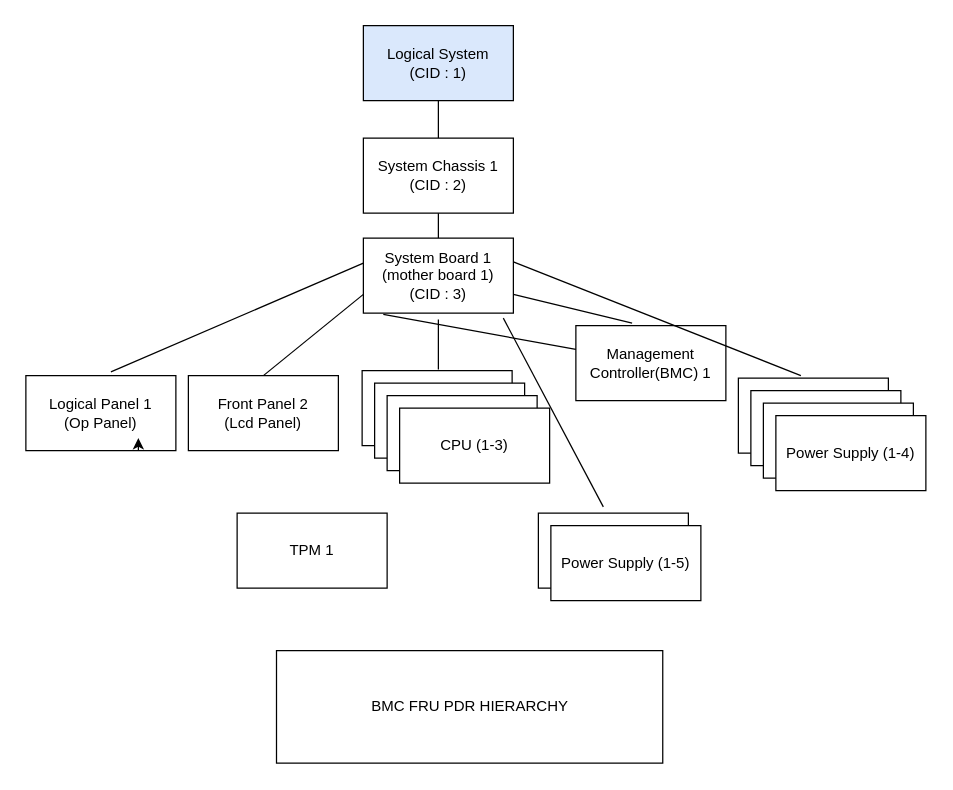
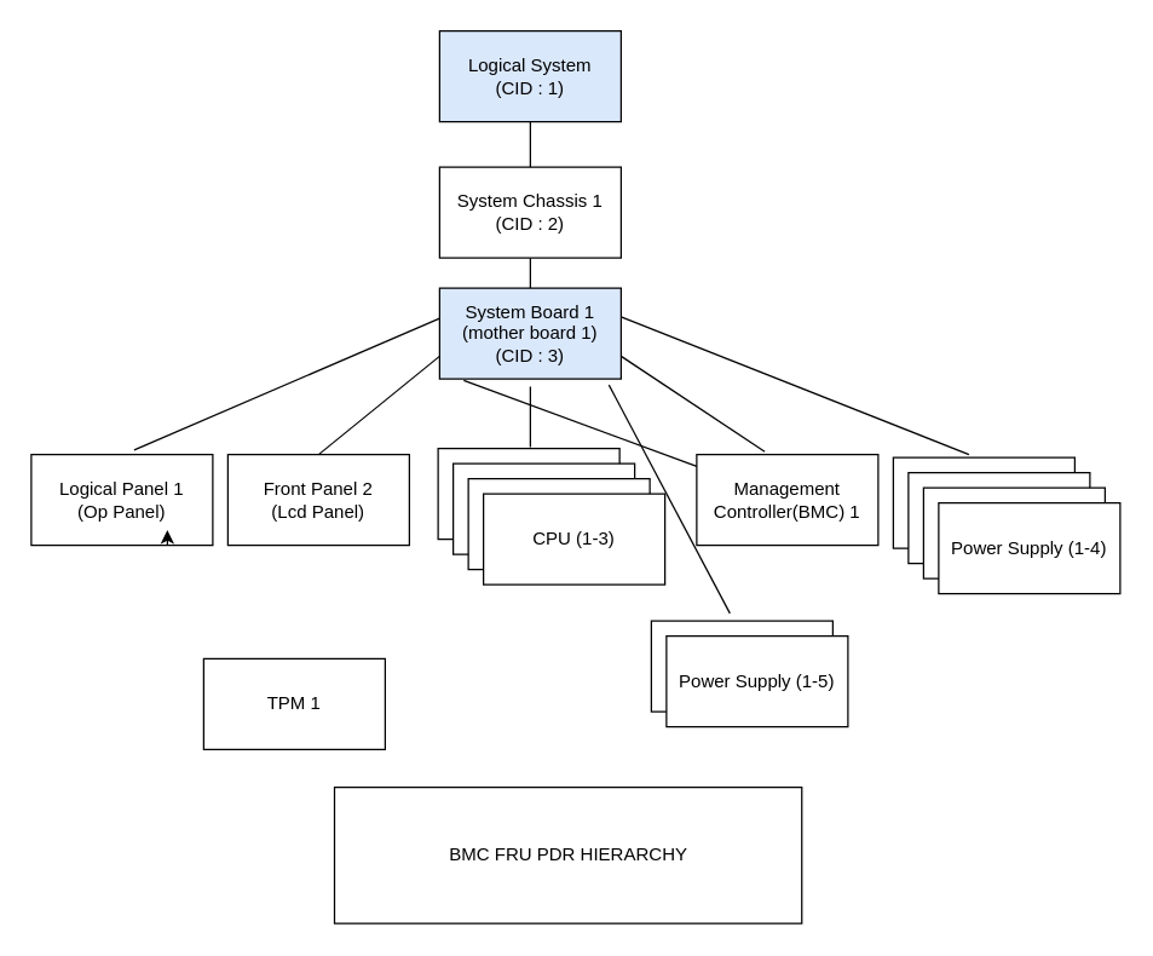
  <mxCell id="0" />
  <mxCell id="1" parent="0" />
  <mxCell id="2" value="&lt;div&gt;Logical System&lt;/div&gt;&lt;div&gt;(CID : 1)&lt;br&gt;&lt;/div&gt;" style="rounded=0;whiteSpace=wrap;html=1;fillColor=#dae8fc;" parent="1" vertex="1"><mxGeometry x="290" y="20" width="120" height="60" as="geometry" /></mxCell>
  <mxCell id="3" value="" style="endArrow=none;html=1;" parent="1" edge="1"><mxGeometry width="50" height="50" relative="1" as="geometry"><mxPoint x="350" y="110" as="sourcePoint" /><mxPoint x="350" y="80" as="targetPoint" /></mxGeometry></mxCell>
  <mxCell id="4" value="&lt;div&gt;System Chassis 1&lt;br&gt;&lt;/div&gt;&lt;div&gt;(CID : 2)&lt;br&gt;&lt;/div&gt;" style="rounded=0;whiteSpace=wrap;html=1;" parent="1" vertex="1"><mxGeometry x="290" y="110" width="120" height="60" as="geometry" /></mxCell>
  <mxCell id="5" value="" style="endArrow=none;html=1;" parent="1" edge="1"><mxGeometry width="50" height="50" relative="1" as="geometry"><mxPoint x="350" y="190" as="sourcePoint" /><mxPoint x="350" y="170" as="targetPoint" /></mxGeometry></mxCell>
- <mxCell id="6" value="&lt;div&gt;System Board 1&lt;/div&gt;&lt;div&gt;(mother board 1)&lt;/div&gt;&lt;div&gt;(CID : 3)&lt;br&gt;&lt;/div&gt;" style="rounded=0;whiteSpace=wrap;html=1;" parent="1" vertex="1"><mxGeometry x="290" y="190" width="120" height="60" as="geometry" /></mxCell>
+ <mxCell id="6" value="&lt;div&gt;System Board 1&lt;/div&gt;&lt;div&gt;(mother board 1)&lt;/div&gt;&lt;div&gt;(CID : 3)&lt;br&gt;&lt;/div&gt;" style="rounded=0;whiteSpace=wrap;html=1;fillColor=#dae8fc;" parent="1" vertex="1"><mxGeometry x="290" y="190" width="120" height="60" as="geometry" /></mxCell>
  <mxCell id="7" value="" style="endArrow=none;html=1;exitX=0.567;exitY=-0.05;exitDx=0;exitDy=0;exitPerimeter=0;" parent="1" source="8" edge="1"><mxGeometry width="50" height="50" relative="1" as="geometry"><mxPoint x="240" y="260" as="sourcePoint" /><mxPoint x="290" y="210" as="targetPoint" /></mxGeometry></mxCell>
  <mxCell id="8" value="&lt;div&gt;Logical Panel 1&lt;/div&gt;&lt;div&gt;(Op Panel)&lt;br&gt;&lt;/div&gt;" style="rounded=0;whiteSpace=wrap;html=1;" parent="1" vertex="1"><mxGeometry x="20" y="300" width="120" height="60" as="geometry" /></mxCell>
  <mxCell id="9" style="edgeStyle=orthogonalEdgeStyle;rounded=0;orthogonalLoop=1;jettySize=auto;html=1;exitX=0.75;exitY=1;exitDx=0;exitDy=0;entryX=0.75;entryY=0.833;entryDx=0;entryDy=0;entryPerimeter=0;" parent="1" source="8" target="8" edge="1"><mxGeometry relative="1" as="geometry" /></mxCell>
  <mxCell id="10" value="&lt;div&gt;Front Panel 2&lt;br&gt;&lt;/div&gt;&lt;div&gt;(Lcd Panel)&lt;br&gt;&lt;/div&gt;" style="rounded=0;whiteSpace=wrap;html=1;" parent="1" vertex="1"><mxGeometry x="150" y="300" width="120" height="60" as="geometry" /></mxCell>
  <mxCell id="11" value="" style="endArrow=none;html=1;exitX=0.5;exitY=0;exitDx=0;exitDy=0;entryX=0;entryY=0.75;entryDx=0;entryDy=0;" parent="1" source="10" target="6" edge="1"><mxGeometry width="50" height="50" relative="1" as="geometry"><mxPoint x="98.04" y="307" as="sourcePoint" /><mxPoint x="300" y="220" as="targetPoint" /></mxGeometry></mxCell>
  <mxCell id="12" value="&lt;div&gt;Front Panel 2&lt;br&gt;&lt;/div&gt;&lt;div&gt;(Lcd Panel)&lt;br&gt;&lt;/div&gt;" style="rounded=0;whiteSpace=wrap;html=1;" parent="1" vertex="1"><mxGeometry x="289" y="296" width="120" height="60" as="geometry" /></mxCell>
  <mxCell id="13" value="&lt;div&gt;Front Panel 2&lt;br&gt;&lt;/div&gt;&lt;div&gt;(Lcd Panel)&lt;br&gt;&lt;/div&gt;" style="rounded=0;whiteSpace=wrap;html=1;" parent="1" vertex="1"><mxGeometry x="299" y="306" width="120" height="60" as="geometry" /></mxCell>
  <mxCell id="14" value="&lt;div&gt;Front Panel 2&lt;br&gt;&lt;/div&gt;&lt;div&gt;(Lcd Panel)&lt;br&gt;&lt;/div&gt;" style="rounded=0;whiteSpace=wrap;html=1;" parent="1" vertex="1"><mxGeometry x="309" y="316" width="120" height="60" as="geometry" /></mxCell>
  <mxCell id="15" value="CPU (1-3)" style="rounded=0;whiteSpace=wrap;html=1;" parent="1" vertex="1"><mxGeometry x="319" y="326" width="120" height="60" as="geometry" /></mxCell>
  <mxCell id="16" value="" style="endArrow=none;html=1;entryX=0;entryY=0.75;entryDx=0;entryDy=0;" parent="1" edge="1"><mxGeometry width="50" height="50" relative="1" as="geometry"><mxPoint x="350" y="295" as="sourcePoint" /><mxPoint x="350" y="255" as="targetPoint" /></mxGeometry></mxCell>
- <mxCell id="17" value="Management Controller(BMC) 1" style="rounded=0;whiteSpace=wrap;html=1;" parent="1" vertex="1"><mxGeometry x="460" y="260" width="120" height="60" as="geometry" /></mxCell>
+ <mxCell id="17" value="Management Controller(BMC) 1" style="rounded=0;whiteSpace=wrap;html=1;" parent="1" vertex="1"><mxGeometry x="460" y="300" width="120" height="60" as="geometry" /></mxCell>
  <mxCell id="18" value="" style="endArrow=none;html=1;exitX=0.5;exitY=0;exitDx=0;exitDy=0;entryX=0.375;entryY=-0.033;entryDx=0;entryDy=0;entryPerimeter=0;" parent="1" target="17" edge="1"><mxGeometry width="50" height="50" relative="1" as="geometry"><mxPoint x="410" y="235" as="sourcePoint" /><mxPoint x="490" y="170" as="targetPoint" /></mxGeometry></mxCell>
  <mxCell id="19" value="&lt;div&gt;Front Panel 2&lt;br&gt;&lt;/div&gt;&lt;div&gt;(Lcd Panel)&lt;br&gt;&lt;/div&gt;" style="rounded=0;whiteSpace=wrap;html=1;" parent="1" vertex="1"><mxGeometry x="590" y="302" width="120" height="60" as="geometry" /></mxCell>
  <mxCell id="20" value="&lt;div&gt;Front Panel 2&lt;br&gt;&lt;/div&gt;&lt;div&gt;(Lcd Panel)&lt;br&gt;&lt;/div&gt;" style="rounded=0;whiteSpace=wrap;html=1;" parent="1" vertex="1"><mxGeometry x="600" y="312" width="120" height="60" as="geometry" /></mxCell>
  <mxCell id="21" value="&lt;div&gt;Front Panel 2&lt;br&gt;&lt;/div&gt;&lt;div&gt;(Lcd Panel)&lt;br&gt;&lt;/div&gt;" style="rounded=0;whiteSpace=wrap;html=1;" parent="1" vertex="1"><mxGeometry x="610" y="322" width="120" height="60" as="geometry" /></mxCell>
  <mxCell id="22" value="Power Supply (1-4)" style="rounded=0;whiteSpace=wrap;html=1;" parent="1" vertex="1"><mxGeometry x="620" y="332" width="120" height="60" as="geometry" /></mxCell>
  <mxCell id="23" value="" style="endArrow=none;html=1;" parent="1" edge="1"><mxGeometry width="50" height="50" relative="1" as="geometry"><mxPoint x="640" y="300" as="sourcePoint" /><mxPoint x="410" y="209" as="targetPoint" /></mxGeometry></mxCell>
  <mxCell id="24" value="Power Supply" style="rounded=0;whiteSpace=wrap;html=1;" parent="1" vertex="1"><mxGeometry x="430" y="410" width="120" height="60" as="geometry" /></mxCell>
  <mxCell id="25" value="Power Supply (1-5)" style="rounded=0;whiteSpace=wrap;html=1;" parent="1" vertex="1"><mxGeometry x="440" y="420" width="120" height="60" as="geometry" /></mxCell>
  <mxCell id="26" value="" style="endArrow=none;html=1;exitX=0.933;exitY=1.067;exitDx=0;exitDy=0;entryX=0.433;entryY=-0.083;entryDx=0;entryDy=0;exitPerimeter=0;entryPerimeter=0;" parent="1" source="6" target="24" edge="1"><mxGeometry width="50" height="50" relative="1" as="geometry"><mxPoint x="390" y="250" as="sourcePoint" /><mxPoint x="485" y="313.02" as="targetPoint" /></mxGeometry></mxCell>
- <mxCell id="27" value="TPM 1" style="rounded=0;whiteSpace=wrap;html=1;" parent="1" vertex="1"><mxGeometry x="189" y="410" width="120" height="60" as="geometry" /></mxCell>
+ <mxCell id="27" value="TPM 1" style="rounded=0;whiteSpace=wrap;html=1;" parent="1" vertex="1"><mxGeometry x="134" y="435" width="120" height="60" as="geometry" /></mxCell>
  <mxCell id="28" value="" style="endArrow=none;html=1;exitX=0.133;exitY=1.017;exitDx=0;exitDy=0;exitPerimeter=0;" parent="1" source="6" target="17" edge="1"><mxGeometry width="50" height="50" relative="1" as="geometry"><mxPoint x="300" y="260" as="sourcePoint" /><mxPoint x="375" y="401.5" as="targetPoint" /></mxGeometry></mxCell>
  <mxCell id="29" value="&lt;span style=&quot;background-color: rgb(255 , 255 , 255)&quot;&gt;BMC FRU PDR HIERARCHY &lt;/span&gt;" style="rounded=0;whiteSpace=wrap;html=1;fillColor=#FFFFFF;" parent="1" vertex="1"><mxGeometry x="220.5" y="520" width="309" height="90" as="geometry" /></mxCell>
